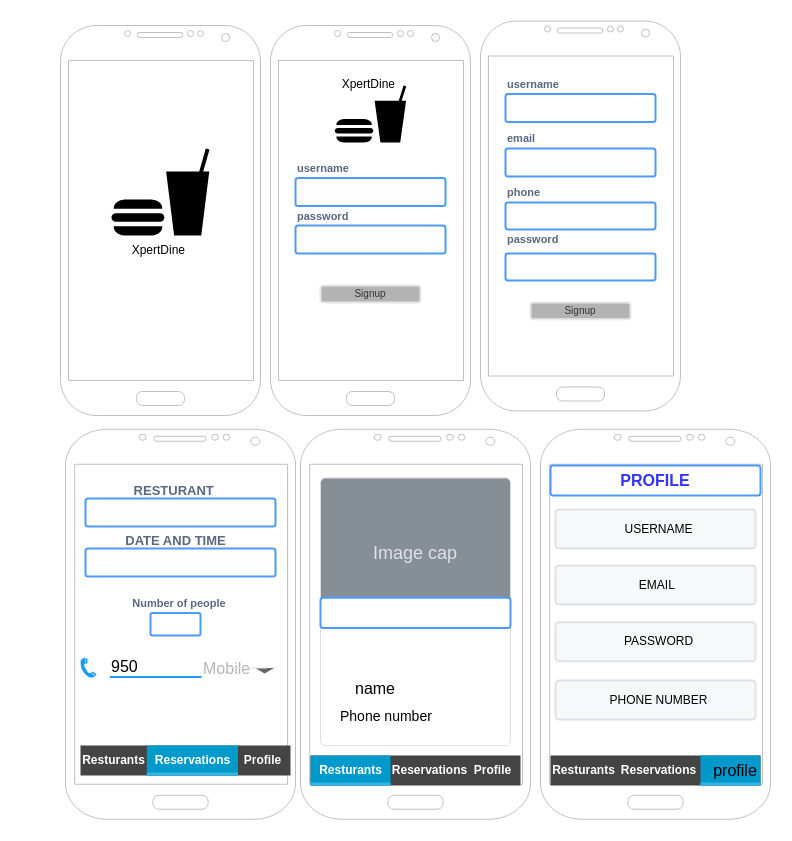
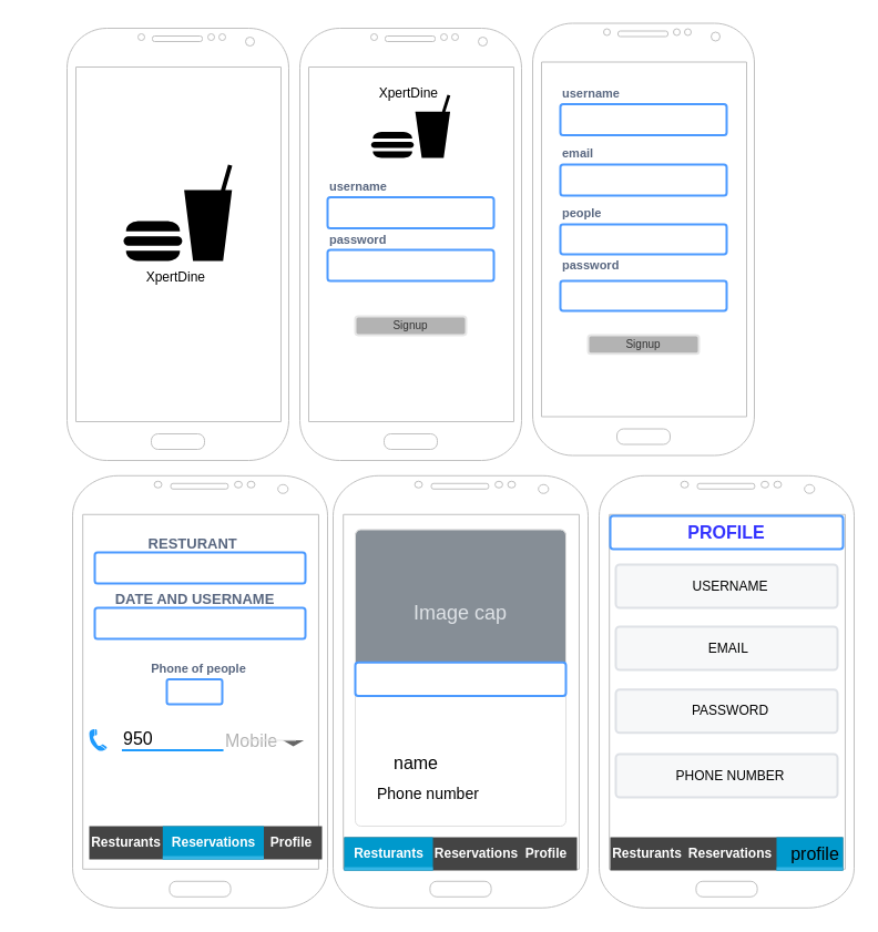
  <mxCell id="0" />
  <mxCell id="1" parent="0" />
  <mxCell id="2" value="" style="verticalLabelPosition=bottom;verticalAlign=top;html=1;shadow=0;dashed=0;strokeWidth=1;shape=mxgraph.android.phone2;strokeColor=#c0c0c0;" parent="1" vertex="1"><mxGeometry x="60" y="25" width="200" height="390" as="geometry" /></mxCell>
  <mxCell id="3" value="" style="shape=mxgraph.signs.food.fast_food;html=1;pointerEvents=1;fillColor=#000000;strokeColor=none;verticalLabelPosition=bottom;verticalAlign=top;align=center;" parent="1" vertex="1"><mxGeometry x="111" y="148" width="98" height="87" as="geometry" /></mxCell>
  <mxCell id="4" value="XpertDine&amp;nbsp;" style="text;html=1;strokeColor=none;fillColor=none;align=center;verticalAlign=middle;whiteSpace=wrap;rounded=0;" parent="1" vertex="1"><mxGeometry x="130" y="235" width="60" height="30" as="geometry" /></mxCell>
  <mxCell id="5" value="" style="verticalLabelPosition=bottom;verticalAlign=top;html=1;shadow=0;dashed=0;strokeWidth=1;shape=mxgraph.android.phone2;strokeColor=#c0c0c0;" parent="1" vertex="1"><mxGeometry x="270" y="25" width="200" height="390" as="geometry" /></mxCell>
  <mxCell id="6" value="XpertDine&amp;nbsp;" style="text;html=1;strokeColor=none;fillColor=none;align=center;verticalAlign=middle;whiteSpace=wrap;rounded=0;" parent="1" vertex="1"><mxGeometry x="340" y="55" width="60" height="57" as="geometry" /></mxCell>
  <mxCell id="7" value="" style="shape=mxgraph.signs.food.fast_food;html=1;pointerEvents=1;fillColor=#000000;strokeColor=none;verticalLabelPosition=bottom;verticalAlign=top;align=center;" parent="1" vertex="1"><mxGeometry x="334.25" y="85" width="71.5" height="57" as="geometry" /></mxCell>
  <mxCell id="8" value="username" style="fillColor=none;strokeColor=none;html=1;fontSize=11;fontStyle=0;align=left;fontColor=#596780;fontStyle=1;fontSize=11" parent="1" vertex="1"><mxGeometry x="295" y="157.5" width="240" height="20" as="geometry" /></mxCell>
  <mxCell id="9" value="" style="rounded=1;arcSize=9;align=left;spacingLeft=5;strokeColor=#4C9AFF;html=1;strokeWidth=2;fontSize=12" parent="1" vertex="1"><mxGeometry x="295" y="177.5" width="150" height="28" as="geometry" /></mxCell>
  <mxCell id="10" value="" style="rounded=1;arcSize=9;align=left;spacingLeft=5;strokeColor=#4C9AFF;html=1;strokeWidth=2;fontSize=12" parent="1" vertex="1"><mxGeometry x="295" y="225" width="150" height="28" as="geometry" /></mxCell>
  <mxCell id="11" value="password" style="fillColor=none;strokeColor=none;html=1;fontSize=11;fontStyle=0;align=left;fontColor=#596780;fontStyle=1;fontSize=11" parent="1" vertex="1"><mxGeometry x="295" y="205.5" width="240" height="20" as="geometry" /></mxCell>
  <mxCell id="12" value="Signup" style="rounded=1;html=1;shadow=0;dashed=0;whiteSpace=wrap;fontSize=10;fillColor=#B3B3B3;align=center;strokeColor=#E6E6E6;fontColor=#333333;strokeWidth=2;" parent="1" vertex="1"><mxGeometry x="320" y="285" width="100" height="16.88" as="geometry" /></mxCell>
  <mxCell id="13" value="" style="verticalLabelPosition=bottom;verticalAlign=top;html=1;shadow=0;dashed=0;strokeWidth=1;shape=mxgraph.android.phone2;strokeColor=#c0c0c0;" parent="1" vertex="1"><mxGeometry x="480" y="20.5" width="200" height="390" as="geometry" /></mxCell>
  <mxCell id="14" value="username" style="fillColor=none;strokeColor=none;html=1;fontSize=11;fontStyle=0;align=left;fontColor=#596780;fontStyle=1;fontSize=11" parent="1" vertex="1"><mxGeometry x="505" y="73.5" width="240" height="20" as="geometry" /></mxCell>
  <mxCell id="15" value="" style="rounded=1;arcSize=9;align=left;spacingLeft=5;strokeColor=#4C9AFF;html=1;strokeWidth=2;fontSize=12" parent="1" vertex="1"><mxGeometry x="505" y="93.5" width="150" height="28" as="geometry" /></mxCell>
  <mxCell id="16" value="email" style="fillColor=none;strokeColor=none;html=1;fontSize=11;fontStyle=0;align=left;fontColor=#596780;fontStyle=1;fontSize=11" parent="1" vertex="1"><mxGeometry x="505" y="128" width="240" height="20" as="geometry" /></mxCell>
  <mxCell id="17" value="" style="rounded=1;arcSize=9;align=left;spacingLeft=5;strokeColor=#4C9AFF;html=1;strokeWidth=2;fontSize=12" parent="1" vertex="1"><mxGeometry x="505" y="148" width="150" height="28" as="geometry" /></mxCell>
  <mxCell id="18" value="" style="rounded=1;arcSize=9;align=left;spacingLeft=5;strokeColor=#4C9AFF;html=1;strokeWidth=2;fontSize=12" parent="1" vertex="1"><mxGeometry x="505" y="202" width="150" height="27" as="geometry" /></mxCell>
- <mxCell id="19" value="phone" style="fillColor=none;strokeColor=none;html=1;fontSize=11;fontStyle=0;align=left;fontColor=#596780;fontStyle=1;fontSize=11" parent="1" vertex="1"><mxGeometry x="505" y="181.5" width="240" height="20" as="geometry" /></mxCell>
+ <mxCell id="19" value="people" style="fillColor=none;strokeColor=none;html=1;fontSize=11;fontStyle=0;align=left;fontColor=#596780;fontStyle=1;fontSize=11" parent="1" vertex="1"><mxGeometry x="505" y="181.5" width="240" height="20" as="geometry" /></mxCell>
  <mxCell id="20" value="" style="rounded=1;arcSize=9;align=left;spacingLeft=5;strokeColor=#4C9AFF;html=1;strokeWidth=2;fontSize=12" parent="1" vertex="1"><mxGeometry x="505" y="253" width="150" height="27" as="geometry" /></mxCell>
  <mxCell id="21" value="password" style="fillColor=none;strokeColor=none;html=1;fontSize=11;fontStyle=0;align=left;fontColor=#596780;fontStyle=1;fontSize=11" parent="1" vertex="1"><mxGeometry x="505" y="229" width="240" height="20" as="geometry" /></mxCell>
  <mxCell id="22" value="Signup" style="rounded=1;html=1;shadow=0;dashed=0;whiteSpace=wrap;fontSize=10;fillColor=#B3B3B3;align=center;strokeColor=#E6E6E6;fontColor=#333333;strokeWidth=2;" parent="1" vertex="1"><mxGeometry x="530" y="301.88" width="100" height="16.88" as="geometry" /></mxCell>
  <mxCell id="23" value="" style="verticalLabelPosition=bottom;verticalAlign=top;html=1;shadow=0;dashed=0;strokeWidth=1;shape=mxgraph.android.phone2;strokeColor=#c0c0c0;" parent="1" vertex="1"><mxGeometry x="65" y="428.75" width="230" height="390" as="geometry" /></mxCell>
  <mxCell id="24" value="Tab 6" style="strokeWidth=1;html=1;shadow=0;dashed=0;shape=mxgraph.android.anchor;fontStyle=1;fontColor=#ffffff;" parent="1" vertex="1"><mxGeometry x="20" y="755" width="10" height="30" as="geometry" /></mxCell>
  <mxCell id="25" value="" style="strokeWidth=1;html=1;shadow=0;dashed=0;shape=mxgraph.android.rrect;rSize=0;fillColor=#444444;strokeColor=none;" parent="1" vertex="1"><mxGeometry x="80" y="745" width="210" height="30" as="geometry" /></mxCell>
  <mxCell id="26" value="Resturants" style="strokeWidth=1;html=1;shadow=0;dashed=0;shape=mxgraph.android.anchor;fontStyle=1;fontColor=#ffffff;" parent="25" vertex="1"><mxGeometry width="66.316" height="30" as="geometry" /></mxCell>
  <mxCell id="27" value="Reservations" style="strokeWidth=1;html=1;shadow=0;dashed=0;shape=mxgraph.android.rrect;rSize=0;fontStyle=1;fillColor=#0099cc;strokeColor=none;fontColor=#ffffff;" parent="25" vertex="1"><mxGeometry x="66.318" width="91.182" height="30" as="geometry" /></mxCell>
  <mxCell id="28" value="" style="strokeWidth=1;html=1;shadow=0;dashed=0;shape=mxgraph.android.rrect;rSize=0;fillColor=#33b5e5;strokeColor=none;" parent="27" vertex="1"><mxGeometry y="27" width="91.182" height="3" as="geometry" /></mxCell>
  <mxCell id="29" value="Profile" style="strokeWidth=1;html=1;shadow=0;dashed=0;shape=mxgraph.android.anchor;fontStyle=1;fontColor=#ffffff;" parent="25" vertex="1"><mxGeometry x="154.737" width="55.263" height="30" as="geometry" /></mxCell>
  <mxCell id="30" value="&lt;div style=&quot;text-align: justify;&quot;&gt;&lt;span style=&quot;font-size: 13px;&quot;&gt;RESTURANT&amp;nbsp;&lt;/span&gt;&lt;/div&gt;" style="fillColor=none;strokeColor=none;html=1;fontSize=11;fontStyle=2;align=center;fontColor=#596780;fontStyle=1;fontSize=11" vertex="1" parent="1"><mxGeometry x="75" y="485" width="200" height="10" as="geometry" /></mxCell>
  <mxCell id="31" value="" style="rounded=1;arcSize=9;align=left;spacingLeft=5;strokeColor=#4C9AFF;html=1;strokeWidth=2;fontSize=12" vertex="1" parent="1"><mxGeometry x="85" y="498" width="190" height="28" as="geometry" /></mxCell>
- <mxCell id="32" value="&lt;div style=&quot;text-align: justify;&quot;&gt;&lt;span style=&quot;font-size: 13px;&quot;&gt;DATE AND TIME&lt;/span&gt;&lt;/div&gt;" style="fillColor=none;strokeColor=none;html=1;fontSize=11;fontStyle=2;align=center;fontColor=#596780;fontStyle=1;fontSize=11" vertex="1" parent="1"><mxGeometry x="75" y="535" width="200" height="10" as="geometry" /></mxCell>
+ <mxCell id="32" value="&lt;div style=&quot;text-align: justify;&quot;&gt;&lt;span style=&quot;font-size: 13px;&quot;&gt;DATE AND USERNAME&lt;/span&gt;&lt;/div&gt;" style="fillColor=none;strokeColor=none;html=1;fontSize=11;fontStyle=2;align=center;fontColor=#596780;fontStyle=1;fontSize=11" vertex="1" parent="1"><mxGeometry x="75" y="535" width="200" height="10" as="geometry" /></mxCell>
  <mxCell id="33" value="" style="rounded=1;arcSize=9;align=left;spacingLeft=5;strokeColor=#4C9AFF;html=1;strokeWidth=2;fontSize=12" vertex="1" parent="1"><mxGeometry x="85" y="548" width="190" height="28" as="geometry" /></mxCell>
  <mxCell id="34" value="" style="shape=rect;strokeColor=none;fillColor=none;" vertex="1" parent="1"><mxGeometry x="80" y="655" width="210" height="25" as="geometry" /></mxCell>
  <mxCell id="35" value="" style="dashed=0;shape=mxgraph.gmdl.telephone;strokeColor=none;fillColor=#1F9BFD;" vertex="1" parent="34"><mxGeometry y="0.5" width="16" height="20" relative="1" as="geometry"><mxPoint y="-10" as="offset" /></mxGeometry></mxCell>
  <mxCell id="36" value="950" style="text;fontColor=#000000;fontSize=16;verticalAlign=middle;strokeColor=none;fillColor=none;whiteSpace=wrap;html=1;" vertex="1" parent="34"><mxGeometry x="29.444" width="91.604" height="21.429" as="geometry" /></mxCell>
  <mxCell id="37" value="" style="dashed=0;shape=line;strokeWidth=2;noLabel=1;strokeColor=#1F9BFD;" vertex="1" parent="34"><mxGeometry x="29.444" y="17.857" width="91.604" height="7.143" as="geometry" /></mxCell>
  <mxCell id="38" value="Mobile" style="text;fontColor=#B3B3B3;fontSize=16;verticalAlign=middle;strokeColor=none;fillColor=none;whiteSpace=wrap;html=1;" vertex="1" parent="34"><mxGeometry x="121.047" y="1.79" width="72.593" height="21.429" as="geometry" /></mxCell>
  <mxCell id="39" value="" style="dashed=0;shape=triangle;noLabel=1;strokeColor=none;fillColor=#666666;direction=south;" vertex="1" parent="38"><mxGeometry x="1" y="0.5" width="19" height="5.5" relative="1" as="geometry"><mxPoint x="-19" as="offset" /></mxGeometry></mxCell>
  <mxCell id="40" value="" style="dashed=0;shape=line;strokeWidth=1;noLabel=1;strokeColor=#E6E6E6;" vertex="1" parent="34"><mxGeometry x="137.41" width="49.07" height="25" as="geometry" /></mxCell>
  <mxCell id="41" style="edgeStyle=none;curved=1;rounded=0;orthogonalLoop=1;jettySize=auto;html=1;fontSize=12;startSize=8;endSize=8;" edge="1" parent="1" source="35" target="34"><mxGeometry relative="1" as="geometry" /></mxCell>
- <mxCell id="42" value="Number of people&amp;nbsp;" style="fillColor=none;strokeColor=none;html=1;fontSize=11;fontStyle=0;align=center;fontColor=#596780;fontStyle=1;fontSize=11" vertex="1" parent="1"><mxGeometry x="60" y="592.5" width="240" height="20" as="geometry" /></mxCell>
+ <mxCell id="42" value="Phone of people&amp;nbsp;" style="fillColor=none;strokeColor=none;html=1;fontSize=11;fontStyle=0;align=center;fontColor=#596780;fontStyle=1;fontSize=11" vertex="1" parent="1"><mxGeometry x="60" y="592.5" width="240" height="20" as="geometry" /></mxCell>
  <mxCell id="43" value="" style="rounded=1;arcSize=9;align=left;spacingLeft=5;strokeColor=#4C9AFF;html=1;strokeWidth=2;fontSize=12" vertex="1" parent="1"><mxGeometry x="150" y="612.5" width="50" height="22.5" as="geometry" /></mxCell>
  <mxCell id="44" value="" style="verticalLabelPosition=bottom;verticalAlign=top;html=1;shadow=0;dashed=0;strokeWidth=1;shape=mxgraph.android.phone2;strokeColor=#c0c0c0;" vertex="1" parent="1"><mxGeometry x="300" y="428.75" width="230" height="390" as="geometry" /></mxCell>
  <mxCell id="45" value="" style="strokeWidth=1;html=1;shadow=0;dashed=0;shape=mxgraph.android.rrect;rSize=0;fillColor=#444444;strokeColor=none;" vertex="1" parent="1"><mxGeometry x="310" y="755" width="210" height="30" as="geometry" /></mxCell>
  <mxCell id="46" value="Reservations" style="strokeWidth=1;html=1;shadow=0;dashed=0;shape=mxgraph.android.anchor;fontStyle=1;fontColor=#ffffff;" vertex="1" parent="45"><mxGeometry x="88.42" width="61.58" height="30" as="geometry" /></mxCell>
  <mxCell id="47" value="Profile" style="strokeWidth=1;html=1;shadow=0;dashed=0;shape=mxgraph.android.anchor;fontStyle=1;fontColor=#ffffff;" vertex="1" parent="45"><mxGeometry x="154.737" width="55.263" height="30" as="geometry" /></mxCell>
  <mxCell id="48" value="Resturants" style="strokeWidth=1;html=1;shadow=0;dashed=0;shape=mxgraph.android.rrect;rSize=0;fontStyle=1;fillColor=#0099cc;strokeColor=none;fontColor=#ffffff;" vertex="1" parent="45"><mxGeometry width="80" height="30" as="geometry" /></mxCell>
  <mxCell id="49" value="" style="strokeWidth=1;html=1;shadow=0;dashed=0;shape=mxgraph.android.rrect;rSize=0;fillColor=#33b5e5;strokeColor=none;" vertex="1" parent="48"><mxGeometry y="27" width="80" height="3" as="geometry" /></mxCell>
  <mxCell id="50" value="Phone number" style="html=1;shadow=0;dashed=0;shape=mxgraph.bootstrap.rrect;rSize=5;strokeColor=#DFDFDF;html=1;whiteSpace=wrap;fillColor=#ffffff;fontColor=#000000;verticalAlign=bottom;align=left;spacing=20;fontSize=14;" vertex="1" parent="1"><mxGeometry x="320" y="477.5" width="190" height="267.5" as="geometry" /></mxCell>
  <mxCell id="51" value="Image cap" style="html=1;shadow=0;dashed=0;shape=mxgraph.bootstrap.topButton;rSize=5;perimeter=none;whiteSpace=wrap;fillColor=#868E96;strokeColor=#DFDFDF;fontColor=#DEE2E6;resizeWidth=1;fontSize=18;" vertex="1" parent="50"><mxGeometry width="190" height="150" relative="1" as="geometry" /></mxCell>
  <mxCell id="52" value="name" style="text;html=1;align=center;verticalAlign=middle;whiteSpace=wrap;rounded=0;fontSize=16;" vertex="1" parent="50"><mxGeometry x="20" y="200" width="70" height="20" as="geometry" /></mxCell>
  <mxCell id="53" value="" style="rounded=1;arcSize=9;align=left;spacingLeft=5;strokeColor=#4C9AFF;html=1;strokeWidth=2;fontSize=12" vertex="1" parent="50"><mxGeometry y="119.75" width="190" height="30.25" as="geometry" /></mxCell>
  <mxCell id="54" value="" style="verticalLabelPosition=bottom;verticalAlign=top;html=1;shadow=0;dashed=0;strokeWidth=1;shape=mxgraph.android.phone2;strokeColor=#c0c0c0;" vertex="1" parent="1"><mxGeometry x="540" y="428.75" width="230" height="390" as="geometry" /></mxCell>
  <mxCell id="55" value="" style="rounded=1;arcSize=9;align=left;spacingLeft=5;strokeColor=#4C9AFF;html=1;strokeWidth=2;fontSize=12" vertex="1" parent="1"><mxGeometry x="550" y="465" width="210" height="30" as="geometry" /></mxCell>
  <mxCell id="56" value="PROFILE" style="text;html=1;align=center;verticalAlign=middle;whiteSpace=wrap;rounded=0;fontSize=16;fontStyle=1;fontColor=#3333FF;" vertex="1" parent="1"><mxGeometry x="625" y="465" width="60" height="30" as="geometry" /></mxCell>
  <mxCell id="57" value="" style="strokeWidth=1;html=1;shadow=0;dashed=0;shape=mxgraph.android.rrect;rSize=0;fillColor=#444444;strokeColor=none;" vertex="1" parent="1"><mxGeometry x="550" y="755" width="210" height="30" as="geometry" /></mxCell>
  <mxCell id="58" value="Reservations" style="strokeWidth=1;html=1;shadow=0;dashed=0;shape=mxgraph.android.anchor;fontStyle=1;fontColor=#ffffff;" vertex="1" parent="57"><mxGeometry x="80" width="56.1" height="30" as="geometry" /></mxCell>
  <mxCell id="59" value="" style="strokeWidth=1;html=1;shadow=0;dashed=0;shape=mxgraph.android.anchor;fontStyle=1;fontColor=#ffffff;" vertex="1" parent="57"><mxGeometry x="146.132" width="52.186" height="30" as="geometry" /></mxCell>
  <mxCell id="60" value="" style="strokeWidth=1;html=1;shadow=0;dashed=0;shape=mxgraph.android.rrect;rSize=0;fontStyle=1;fillColor=#0099cc;strokeColor=none;fontColor=#ffffff;" vertex="1" parent="57"><mxGeometry x="150" width="60" height="30" as="geometry" /></mxCell>
  <mxCell id="61" value="" style="strokeWidth=1;html=1;shadow=0;dashed=0;shape=mxgraph.android.rrect;rSize=0;fillColor=#33b5e5;strokeColor=none;" vertex="1" parent="60"><mxGeometry y="27" width="60" height="3" as="geometry" /></mxCell>
  <mxCell id="62" value="profile" style="text;html=1;align=center;verticalAlign=middle;whiteSpace=wrap;rounded=0;fontSize=16;" vertex="1" parent="60"><mxGeometry x="16.368" width="38.188" height="30" as="geometry" /></mxCell>
  <mxCell id="63" value="Resturants" style="strokeWidth=1;html=1;shadow=0;dashed=0;shape=mxgraph.android.anchor;fontStyle=1;fontColor=#ffffff;" vertex="1" parent="57"><mxGeometry width="66.316" height="30" as="geometry" /></mxCell>
  <mxCell id="64" value="USERNAME" style="rounded=1;arcSize=9;fillColor=#F7F8F9;align=center;spacingLeft=5;strokeColor=#DEE1E6;html=1;strokeWidth=2;fontSize=12" vertex="1" parent="1"><mxGeometry x="555" y="509" width="200" height="39" as="geometry" /></mxCell>
  <mxCell id="65" value="EMAIL&amp;nbsp;" style="rounded=1;arcSize=9;fillColor=#F7F8F9;align=center;spacingLeft=5;strokeColor=#DEE1E6;html=1;strokeWidth=2;fontSize=12" vertex="1" parent="1"><mxGeometry x="555" y="565" width="200" height="39" as="geometry" /></mxCell>
  <mxCell id="66" value="PASSWORD" style="rounded=1;arcSize=9;fillColor=#F7F8F9;align=center;spacingLeft=5;strokeColor=#DEE1E6;html=1;strokeWidth=2;fontSize=12" vertex="1" parent="1"><mxGeometry x="555" y="621.75" width="200" height="39" as="geometry" /></mxCell>
  <mxCell id="67" value="PHONE NUMBER" style="rounded=1;arcSize=9;fillColor=#F7F8F9;align=center;spacingLeft=5;strokeColor=#DEE1E6;html=1;strokeWidth=2;fontSize=12" vertex="1" parent="1"><mxGeometry x="555" y="680" width="200" height="39" as="geometry" /></mxCell>
